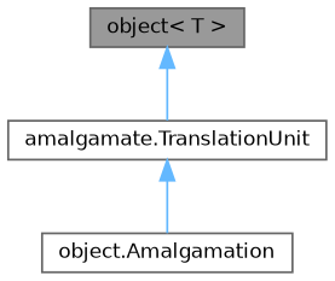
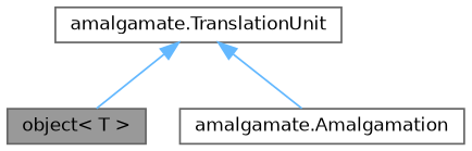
  digraph {
    node [color=gray40 fillcolor=white fontname=Helvetica fontsize=10 shape=box style=filled]
    edge [color=steelblue1 dir=back fontname=Helvetica fontsize=10 labelfontname=Helvetica labelfontsize=10 style=solid]
    n1 [fillcolor=grey60 fontcolor=black height=0.2 label="object\< T \>" width=0.4]
    n2 [height=0.2 label="amalgamate.TranslationUnit" width=0.4]
-   n3 [height=0.2 label="object.Amalgamation" width=0.4]
-   n1 -> n2
+   n3 [height=0.2 label="amalgamate.Amalgamation" width=0.4]
+   n2 -> n1
    n2 -> n3
  }
